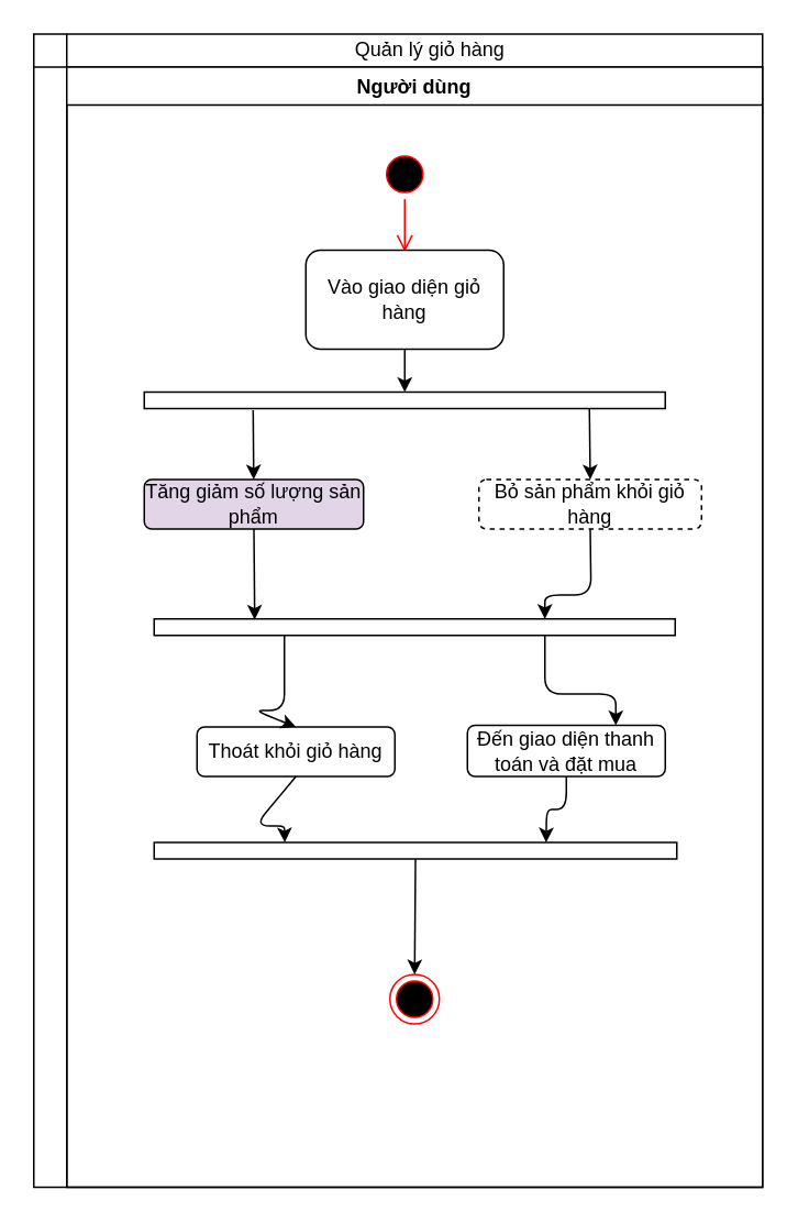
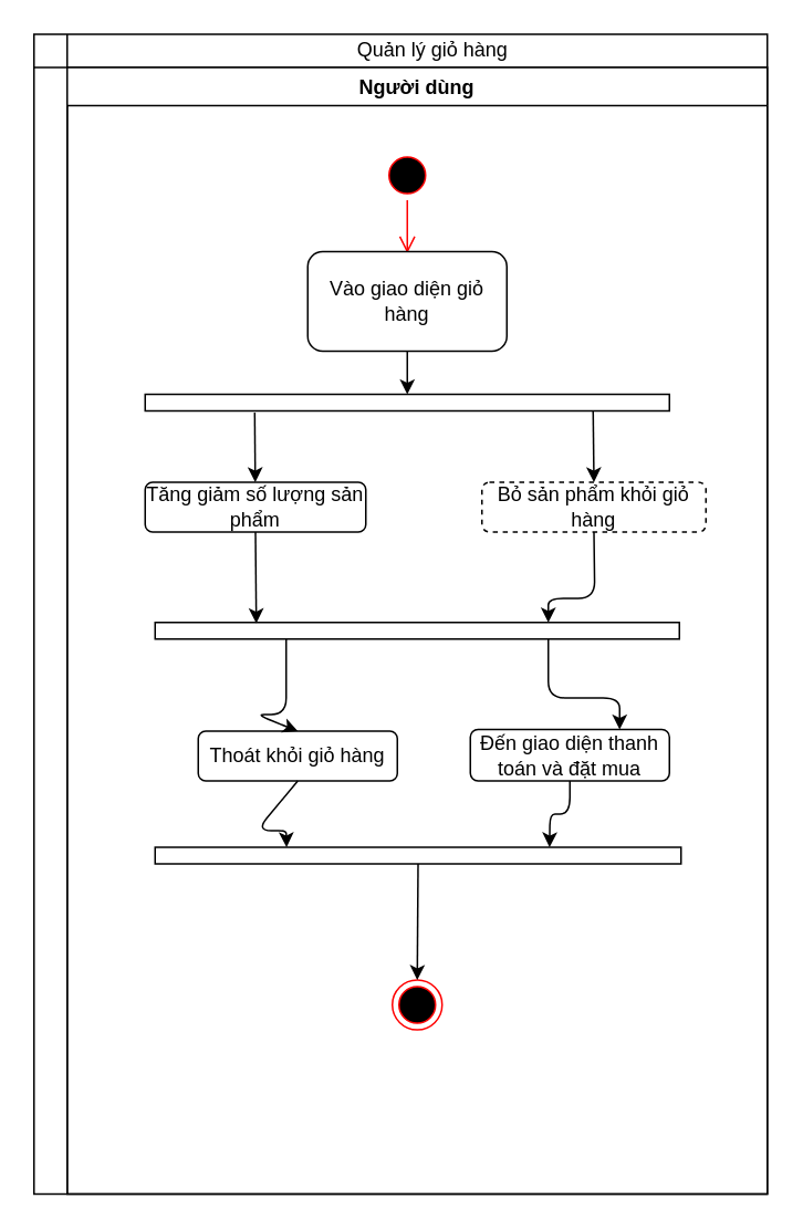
  <mxCell id="0" />
  <mxCell id="1" parent="0" />
  <mxCell id="2" value="" style="shape=internalStorage;whiteSpace=wrap;html=1;backgroundOutline=1;" vertex="1" parent="1"><mxGeometry x="20" y="20" width="442" height="699" as="geometry" /></mxCell>
  <mxCell id="3" value="Người dùng" style="swimlane;" vertex="1" parent="1"><mxGeometry x="40" y="40" width="422" height="679" as="geometry" /></mxCell>
  <mxCell id="4" value="" style="ellipse;html=1;shape=startState;fillColor=#000000;strokeColor=#ff0000;" vertex="1" parent="3"><mxGeometry x="190" y="50" width="30" height="30" as="geometry" /></mxCell>
  <mxCell id="5" value="" style="edgeStyle=orthogonalEdgeStyle;html=1;verticalAlign=bottom;endArrow=open;endSize=8;strokeColor=#ff0000;" edge="1" parent="3" source="4"><mxGeometry relative="1" as="geometry"><mxPoint x="205" y="112" as="targetPoint" /></mxGeometry></mxCell>
  <mxCell id="6" value="Vào giao diện giỏ hàng" style="rounded=1;whiteSpace=wrap;html=1;" vertex="1" parent="3"><mxGeometry x="145" y="111" width="120" height="60" as="geometry" /></mxCell>
  <mxCell id="7" value="" style="ellipse;html=1;shape=endState;fillColor=#000000;strokeColor=#ff0000;" vertex="1" parent="3"><mxGeometry x="196" y="550" width="30" height="30" as="geometry" /></mxCell>
  <mxCell id="8" value="" style="endArrow=classic;html=1;exitX=0.5;exitY=1;exitDx=0;exitDy=0;entryX=0.5;entryY=0;entryDx=0;entryDy=0;" edge="1" parent="3" source="13" target="7"><mxGeometry width="50" height="50" relative="1" as="geometry"><mxPoint x="205" y="504" as="sourcePoint" /><mxPoint x="360" y="520" as="targetPoint" /></mxGeometry></mxCell>
- <mxCell id="9" value="Tăng giảm số lượng sản phẩm" style="rounded=1;whiteSpace=wrap;html=1;fillColor=#e1d5e7;" vertex="1" parent="3"><mxGeometry x="47" y="250" width="133" height="30" as="geometry" /></mxCell>
+ <mxCell id="9" value="Tăng giảm số lượng sản phẩm" style="rounded=1;whiteSpace=wrap;html=1;" vertex="1" parent="3"><mxGeometry x="47" y="250" width="133" height="30" as="geometry" /></mxCell>
  <mxCell id="10" value="Bỏ sản phẩm khỏi giỏ hàng" style="rounded=1;whiteSpace=wrap;html=1;dashed=1;" vertex="1" parent="3"><mxGeometry x="250" y="250" width="135" height="30" as="geometry" /></mxCell>
  <mxCell id="11" value="Thoát khỏi giỏ hàng" style="rounded=1;whiteSpace=wrap;html=1;" vertex="1" parent="3"><mxGeometry x="79" y="400" width="120" height="30" as="geometry" /></mxCell>
  <mxCell id="12" value="Đến giao diện thanh toán và đặt mua" style="rounded=1;whiteSpace=wrap;html=1;" vertex="1" parent="3"><mxGeometry x="243" y="399" width="120" height="31" as="geometry" /></mxCell>
  <mxCell id="13" value="" style="rounded=0;whiteSpace=wrap;html=1;" vertex="1" parent="3"><mxGeometry x="53" y="470" width="317" height="10" as="geometry" /></mxCell>
  <mxCell id="14" value="" style="endArrow=classic;html=1;exitX=0.5;exitY=1;exitDx=0;exitDy=0;entryX=0.25;entryY=0;entryDx=0;entryDy=0;" edge="1" parent="3" source="11" target="13"><mxGeometry width="50" height="50" relative="1" as="geometry"><mxPoint x="70" y="560" as="sourcePoint" /><mxPoint x="120" y="510" as="targetPoint" /><Array as="points"><mxPoint x="114" y="460" /><mxPoint x="132" y="460" /></Array></mxGeometry></mxCell>
  <mxCell id="15" value="" style="endArrow=classic;html=1;exitX=0.5;exitY=1;exitDx=0;exitDy=0;entryX=0.75;entryY=0;entryDx=0;entryDy=0;" edge="1" parent="3" source="12" target="13"><mxGeometry width="50" height="50" relative="1" as="geometry"><mxPoint x="290" y="560" as="sourcePoint" /><mxPoint x="340" y="510" as="targetPoint" /><Array as="points"><mxPoint x="303" y="450" /><mxPoint x="291" y="450" /></Array></mxGeometry></mxCell>
  <mxCell id="16" value="Quản lý giỏ hàng" style="text;html=1;strokeColor=none;fillColor=none;align=center;verticalAlign=middle;whiteSpace=wrap;rounded=0;" vertex="1" parent="1"><mxGeometry x="165.5" y="20" width="189" height="20" as="geometry" /></mxCell>
  <mxCell id="17" value="" style="rounded=0;whiteSpace=wrap;html=1;" vertex="1" parent="1"><mxGeometry x="87" y="237" width="316" height="10" as="geometry" /></mxCell>
  <mxCell id="18" value="" style="endArrow=classic;html=1;exitX=0.5;exitY=1;exitDx=0;exitDy=0;entryX=0.5;entryY=0;entryDx=0;entryDy=0;" edge="1" parent="1" source="6" target="17"><mxGeometry width="50" height="50" relative="1" as="geometry"><mxPoint x="275" y="410" as="sourcePoint" /><mxPoint x="325" y="360" as="targetPoint" /></mxGeometry></mxCell>
  <mxCell id="19" value="" style="endArrow=classic;html=1;exitX=0.209;exitY=1.1;exitDx=0;exitDy=0;exitPerimeter=0;" edge="1" parent="1" source="17" target="9"><mxGeometry width="50" height="50" relative="1" as="geometry"><mxPoint x="318" y="505" as="sourcePoint" /><mxPoint x="152" y="289" as="targetPoint" /></mxGeometry></mxCell>
  <mxCell id="20" value="" style="endArrow=classic;html=1;entryX=0.5;entryY=0;entryDx=0;entryDy=0;" edge="1" parent="1" target="10"><mxGeometry width="50" height="50" relative="1" as="geometry"><mxPoint x="357" y="247" as="sourcePoint" /><mxPoint x="356.9" y="289" as="targetPoint" /></mxGeometry></mxCell>
  <mxCell id="21" value="" style="rounded=0;whiteSpace=wrap;html=1;" vertex="1" parent="1"><mxGeometry x="93" y="374.5" width="316" height="10" as="geometry" /></mxCell>
  <mxCell id="22" value="" style="endArrow=classic;html=1;exitX=0.5;exitY=1;exitDx=0;exitDy=0;entryX=0.193;entryY=0.05;entryDx=0;entryDy=0;entryPerimeter=0;" edge="1" parent="1" source="9" target="21"><mxGeometry width="50" height="50" relative="1" as="geometry"><mxPoint x="130" y="510" as="sourcePoint" /><mxPoint x="180" y="460" as="targetPoint" /></mxGeometry></mxCell>
  <mxCell id="23" value="" style="endArrow=classic;html=1;exitX=0.5;exitY=1;exitDx=0;exitDy=0;entryX=0.75;entryY=0;entryDx=0;entryDy=0;" edge="1" parent="1" source="10" target="21"><mxGeometry width="50" height="50" relative="1" as="geometry"><mxPoint x="310" y="490" as="sourcePoint" /><mxPoint x="357" y="370" as="targetPoint" /><Array as="points"><mxPoint x="358" y="360" /><mxPoint x="330" y="360" /></Array></mxGeometry></mxCell>
  <mxCell id="24" value="" style="endArrow=classic;html=1;exitX=0.25;exitY=1;exitDx=0;exitDy=0;entryX=0.5;entryY=0;entryDx=0;entryDy=0;" edge="1" parent="1" source="21" target="11"><mxGeometry width="50" height="50" relative="1" as="geometry"><mxPoint x="150" y="580" as="sourcePoint" /><mxPoint x="200" y="530" as="targetPoint" /><Array as="points"><mxPoint x="172" y="430" /><mxPoint x="154" y="430" /></Array></mxGeometry></mxCell>
  <mxCell id="25" value="" style="endArrow=classic;html=1;exitX=0.75;exitY=1;exitDx=0;exitDy=0;entryX=0.75;entryY=0;entryDx=0;entryDy=0;" edge="1" parent="1" source="21" target="12"><mxGeometry width="50" height="50" relative="1" as="geometry"><mxPoint x="190" y="560" as="sourcePoint" /><mxPoint x="240" y="510" as="targetPoint" /><Array as="points"><mxPoint x="330" y="420" /><mxPoint x="373" y="420" /></Array></mxGeometry></mxCell>
